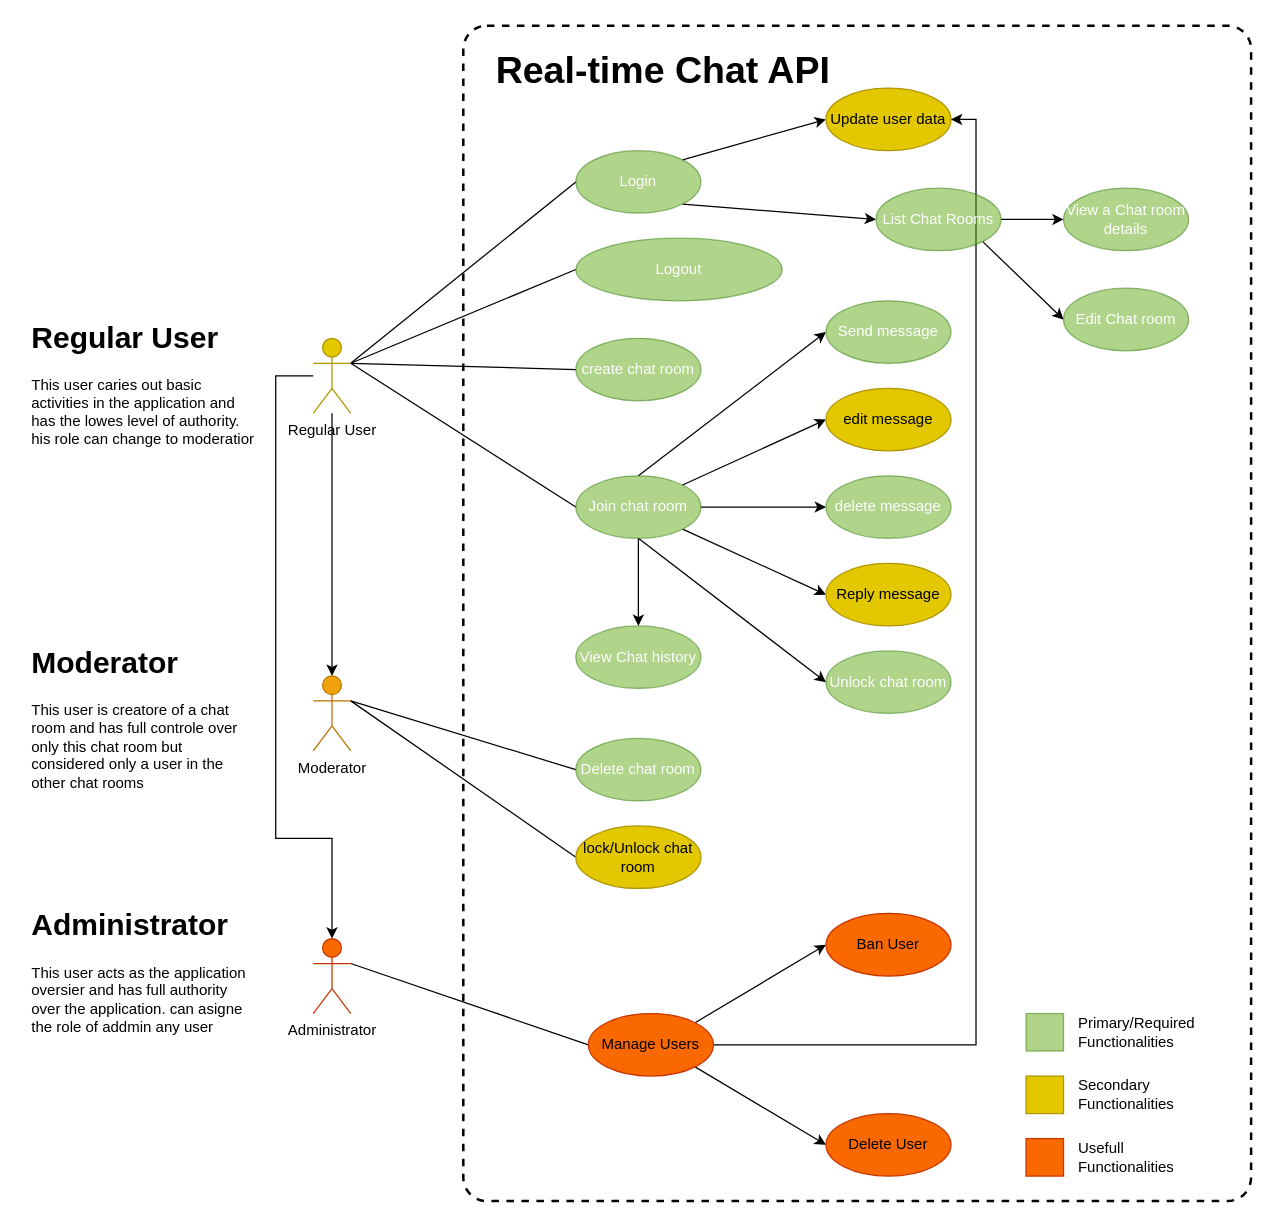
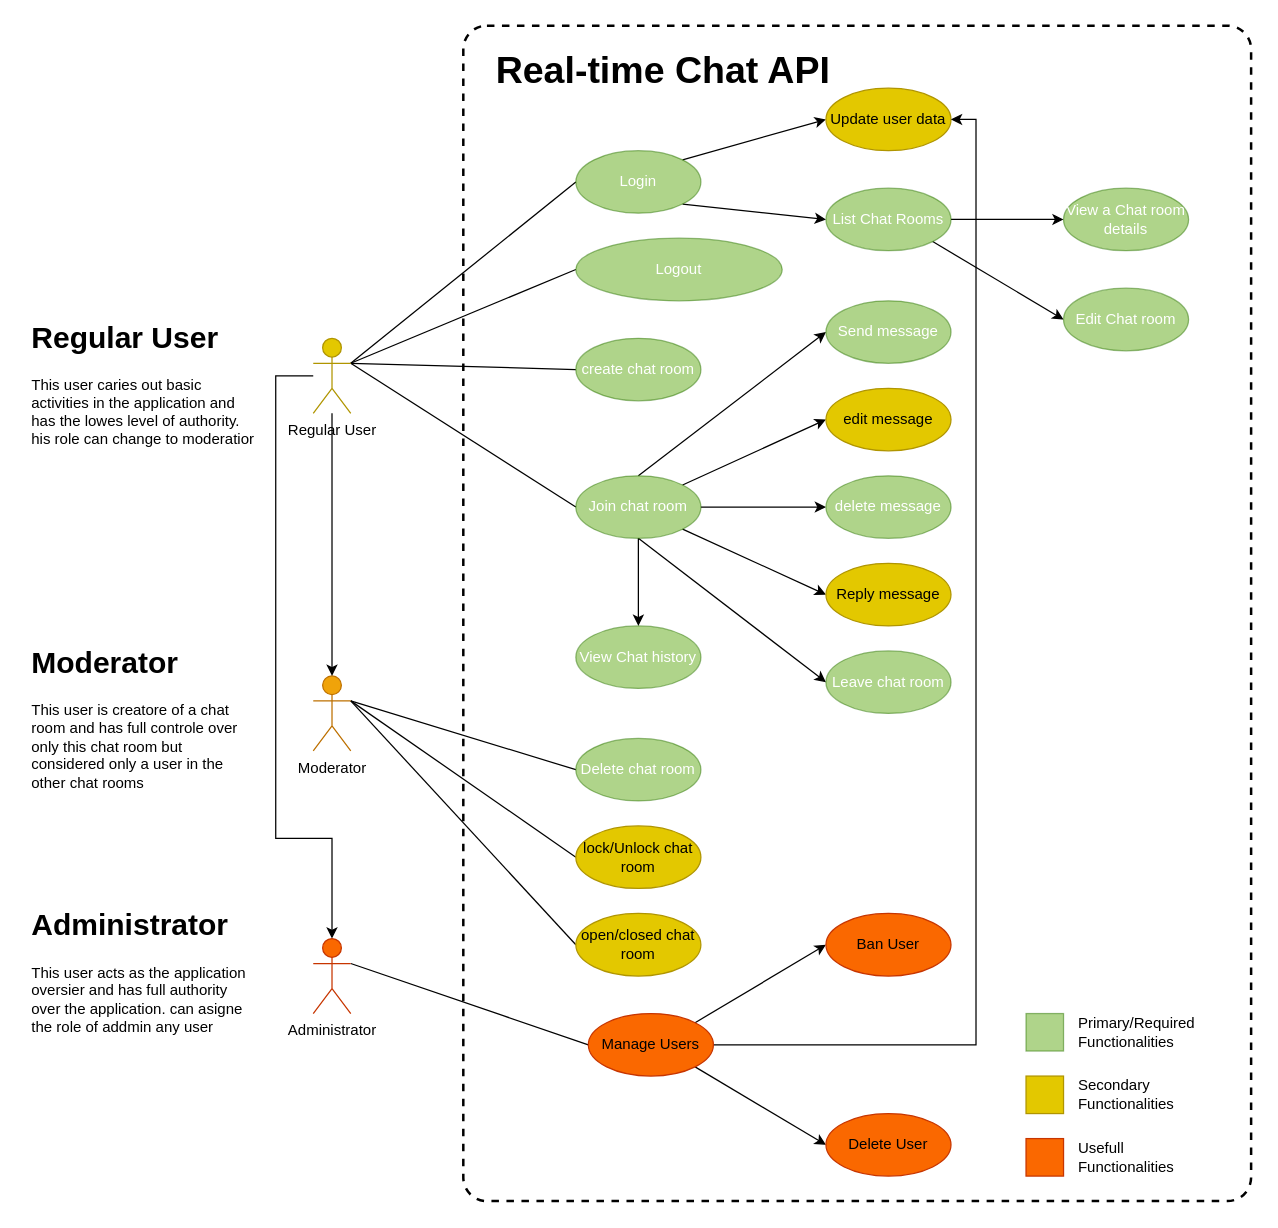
  <mxCell id="0" />
  <mxCell id="1" parent="0" />
  <mxCell id="2" value="" style="rounded=1;whiteSpace=wrap;html=1;fillColor=none;dashed=1;strokeWidth=2;arcSize=3;" vertex="1" parent="1"><mxGeometry x="370" y="20" width="630" height="940" as="geometry" /></mxCell>
  <mxCell id="3" style="rounded=0;orthogonalLoop=1;jettySize=auto;html=1;exitX=1;exitY=0.333;exitDx=0;exitDy=0;exitPerimeter=0;entryX=0;entryY=0.5;entryDx=0;entryDy=0;endArrow=none;endFill=0;" edge="1" parent="1" source="7" target="27"><mxGeometry relative="1" as="geometry" /></mxCell>
  <mxCell id="4" style="rounded=0;orthogonalLoop=1;jettySize=auto;html=1;exitX=1;exitY=0.333;exitDx=0;exitDy=0;exitPerimeter=0;entryX=0;entryY=0.5;entryDx=0;entryDy=0;endArrow=none;endFill=0;" edge="1" parent="1" source="7" target="33"><mxGeometry relative="1" as="geometry" /></mxCell>
  <mxCell id="5" style="rounded=0;orthogonalLoop=1;jettySize=auto;html=1;exitX=1;exitY=0.333;exitDx=0;exitDy=0;exitPerimeter=0;entryX=0;entryY=0.5;entryDx=0;entryDy=0;endArrow=none;endFill=0;" edge="1" parent="1" source="7" target="20"><mxGeometry relative="1" as="geometry" /></mxCell>
  <mxCell id="6" style="rounded=0;orthogonalLoop=1;jettySize=auto;html=1;exitX=1;exitY=0.333;exitDx=0;exitDy=0;exitPerimeter=0;entryX=0;entryY=0.5;entryDx=0;entryDy=0;endArrow=none;endFill=0;" edge="1" parent="1" source="7" target="19"><mxGeometry relative="1" as="geometry" /></mxCell>
  <mxCell id="7" value="Regular User" style="shape=umlActor;verticalLabelPosition=bottom;verticalAlign=top;html=1;outlineConnect=0;fillColor=#e3c800;fontColor=#000000;strokeColor=#B09500;" vertex="1" parent="1"><mxGeometry x="250" y="270" width="30" height="60" as="geometry" /></mxCell>
  <mxCell id="8" style="rounded=0;orthogonalLoop=1;jettySize=auto;html=1;exitX=1;exitY=0.333;exitDx=0;exitDy=0;exitPerimeter=0;entryX=0;entryY=0.5;entryDx=0;entryDy=0;endArrow=none;endFill=0;" edge="1" parent="1" source="11" target="36"><mxGeometry relative="1" as="geometry" /></mxCell>
+ <mxCell id="9" style="rounded=0;orthogonalLoop=1;jettySize=auto;html=1;exitX=1;exitY=0.333;exitDx=0;exitDy=0;exitPerimeter=0;entryX=0;entryY=0.5;entryDx=0;entryDy=0;endArrow=none;endFill=0;" edge="1" parent="1" source="11" target="37"><mxGeometry relative="1" as="geometry" /></mxCell>
  <mxCell id="10" style="rounded=0;orthogonalLoop=1;jettySize=auto;html=1;exitX=1;exitY=0.333;exitDx=0;exitDy=0;exitPerimeter=0;entryX=0;entryY=0.5;entryDx=0;entryDy=0;endArrow=none;endFill=0;" edge="1" parent="1" source="11" target="51"><mxGeometry relative="1" as="geometry" /></mxCell>
  <mxCell id="11" value="Moderator" style="shape=umlActor;verticalLabelPosition=bottom;verticalAlign=top;html=1;outlineConnect=0;fillColor=#f0a30a;fontColor=#000000;strokeColor=#BD7000;" vertex="1" parent="1"><mxGeometry x="250" y="540" width="30" height="60" as="geometry" /></mxCell>
  <mxCell id="12" style="rounded=0;orthogonalLoop=1;jettySize=auto;html=1;exitX=1;exitY=0.333;exitDx=0;exitDy=0;exitPerimeter=0;entryX=0;entryY=0.5;entryDx=0;entryDy=0;endArrow=none;endFill=0;" edge="1" parent="1" source="13" target="42"><mxGeometry relative="1" as="geometry" /></mxCell>
  <mxCell id="13" value="Administrator" style="shape=umlActor;verticalLabelPosition=bottom;verticalAlign=top;html=1;outlineConnect=0;fillColor=#fa6800;fontColor=#000000;strokeColor=#C73500;" vertex="1" parent="1"><mxGeometry x="250" y="750" width="30" height="60" as="geometry" /></mxCell>
  <mxCell id="14" value="&lt;h1&gt;Regular User&amp;nbsp;&lt;/h1&gt;&lt;p&gt;This user caries out basic activities in the application and has the lowes level of authority. his role can change to moderatior&lt;/p&gt;" style="text;html=1;strokeColor=none;fillColor=none;spacing=5;spacingTop=-20;whiteSpace=wrap;overflow=hidden;rounded=0;" vertex="1" parent="1"><mxGeometry x="20" y="250" width="190" height="120" as="geometry" /></mxCell>
  <mxCell id="15" value="&lt;h1&gt;Moderator&amp;nbsp;&lt;/h1&gt;&lt;p&gt;This user is creatore of a chat room and has full controle over only this chat room but considered only a user in the other chat rooms&lt;/p&gt;" style="text;html=1;strokeColor=none;fillColor=none;spacing=5;spacingTop=-20;whiteSpace=wrap;overflow=hidden;rounded=0;" vertex="1" parent="1"><mxGeometry x="20" y="510" width="190" height="130" as="geometry" /></mxCell>
  <mxCell id="16" value="&lt;h1&gt;Administrator&amp;nbsp;&lt;/h1&gt;&lt;p&gt;This user acts as the application oversier and has full authority over the application. can asigne the role of addmin any user&lt;/p&gt;" style="text;html=1;strokeColor=none;fillColor=none;spacing=5;spacingTop=-20;whiteSpace=wrap;overflow=hidden;rounded=0;" vertex="1" parent="1"><mxGeometry x="20" y="720" width="190" height="120" as="geometry" /></mxCell>
  <mxCell id="17" style="rounded=0;orthogonalLoop=1;jettySize=auto;html=1;exitX=1;exitY=0;exitDx=0;exitDy=0;entryX=0;entryY=0.5;entryDx=0;entryDy=0;endArrow=classic;endFill=1;" edge="1" parent="1" source="19" target="38"><mxGeometry relative="1" as="geometry" /></mxCell>
  <mxCell id="18" style="rounded=0;orthogonalLoop=1;jettySize=auto;html=1;exitX=1;exitY=1;exitDx=0;exitDy=0;entryX=0;entryY=0.5;entryDx=0;entryDy=0;" edge="1" parent="1" source="19" target="48"><mxGeometry relative="1" as="geometry" /></mxCell>
  <mxCell id="19" value="Login" style="ellipse;whiteSpace=wrap;html=1;fillColor=#60a917;strokeColor=#2D7600;fontColor=#ffffff;opacity=50;" vertex="1" parent="1"><mxGeometry x="460" y="120" width="100" height="50" as="geometry" /></mxCell>
  <mxCell id="20" value="Logout" style="ellipse;whiteSpace=wrap;html=1;fillColor=#60a917;strokeColor=#2D7600;fontColor=#ffffff;opacity=50;" vertex="1" parent="1"><mxGeometry x="460" y="190" width="165" height="50" as="geometry" /></mxCell>
  <mxCell id="21" style="rounded=0;orthogonalLoop=1;jettySize=auto;html=1;exitX=0.5;exitY=0;exitDx=0;exitDy=0;entryX=0;entryY=0.5;entryDx=0;entryDy=0;" edge="1" parent="1" source="27" target="28"><mxGeometry relative="1" as="geometry" /></mxCell>
  <mxCell id="22" style="rounded=0;orthogonalLoop=1;jettySize=auto;html=1;exitX=1;exitY=0;exitDx=0;exitDy=0;entryX=0;entryY=0.5;entryDx=0;entryDy=0;" edge="1" parent="1" source="27" target="29"><mxGeometry relative="1" as="geometry" /></mxCell>
  <mxCell id="23" style="rounded=0;orthogonalLoop=1;jettySize=auto;html=1;exitX=1;exitY=0.5;exitDx=0;exitDy=0;entryX=0;entryY=0.5;entryDx=0;entryDy=0;" edge="1" parent="1" source="27" target="30"><mxGeometry relative="1" as="geometry" /></mxCell>
  <mxCell id="24" style="rounded=0;orthogonalLoop=1;jettySize=auto;html=1;exitX=1;exitY=1;exitDx=0;exitDy=0;entryX=0;entryY=0.5;entryDx=0;entryDy=0;" edge="1" parent="1" source="27" target="31"><mxGeometry relative="1" as="geometry" /></mxCell>
  <mxCell id="25" style="rounded=0;orthogonalLoop=1;jettySize=auto;html=1;exitX=0.5;exitY=1;exitDx=0;exitDy=0;entryX=0;entryY=0.5;entryDx=0;entryDy=0;" edge="1" parent="1" source="27" target="32"><mxGeometry relative="1" as="geometry" /></mxCell>
  <mxCell id="26" style="rounded=0;orthogonalLoop=1;jettySize=auto;html=1;exitX=0.5;exitY=1;exitDx=0;exitDy=0;entryX=0.5;entryY=0;entryDx=0;entryDy=0;" edge="1" parent="1" source="27" target="45"><mxGeometry relative="1" as="geometry" /></mxCell>
  <mxCell id="27" value="Join chat room" style="ellipse;whiteSpace=wrap;html=1;fillColor=#60a917;strokeColor=#2D7600;fontColor=#ffffff;opacity=50;" vertex="1" parent="1"><mxGeometry x="460" y="380" width="100" height="50" as="geometry" /></mxCell>
  <mxCell id="28" value="Send message" style="ellipse;whiteSpace=wrap;html=1;fillColor=#60a917;strokeColor=#2D7600;fontColor=#ffffff;opacity=50;" vertex="1" parent="1"><mxGeometry x="660" y="240" width="100" height="50" as="geometry" /></mxCell>
  <mxCell id="29" value="edit message" style="ellipse;whiteSpace=wrap;html=1;fillColor=#e3c800;fontColor=#000000;strokeColor=#B09500;" vertex="1" parent="1"><mxGeometry x="660" y="310" width="100" height="50" as="geometry" /></mxCell>
  <mxCell id="30" value="delete message" style="ellipse;whiteSpace=wrap;html=1;fillColor=#60a917;strokeColor=#2D7600;fontColor=#ffffff;opacity=50;" vertex="1" parent="1"><mxGeometry x="660" y="380" width="100" height="50" as="geometry" /></mxCell>
  <mxCell id="31" value="Reply message" style="ellipse;whiteSpace=wrap;html=1;fillColor=#e3c800;strokeColor=#B09500;fontColor=#000000;" vertex="1" parent="1"><mxGeometry x="660" y="450" width="100" height="50" as="geometry" /></mxCell>
- <mxCell id="32" value="Unlock chat room" style="ellipse;whiteSpace=wrap;html=1;fillColor=#60a917;strokeColor=#2D7600;fontColor=#ffffff;opacity=50;" vertex="1" parent="1"><mxGeometry x="660" y="520" width="100" height="50" as="geometry" /></mxCell>
+ <mxCell id="32" value="Leave chat room" style="ellipse;whiteSpace=wrap;html=1;fillColor=#60a917;strokeColor=#2D7600;fontColor=#ffffff;opacity=50;" vertex="1" parent="1"><mxGeometry x="660" y="520" width="100" height="50" as="geometry" /></mxCell>
  <mxCell id="33" value="create chat room" style="ellipse;whiteSpace=wrap;html=1;fillColor=#60a917;strokeColor=#2D7600;fontColor=#ffffff;opacity=50;" vertex="1" parent="1"><mxGeometry x="460" y="270" width="100" height="50" as="geometry" /></mxCell>
  <mxCell id="34" style="edgeStyle=orthogonalEdgeStyle;rounded=0;orthogonalLoop=1;jettySize=auto;html=1;entryX=0.5;entryY=0;entryDx=0;entryDy=0;entryPerimeter=0;" edge="1" parent="1" source="7" target="11"><mxGeometry relative="1" as="geometry" /></mxCell>
  <mxCell id="35" style="edgeStyle=orthogonalEdgeStyle;rounded=0;orthogonalLoop=1;jettySize=auto;html=1;entryX=0.5;entryY=0;entryDx=0;entryDy=0;entryPerimeter=0;" edge="1" parent="1" source="7" target="13"><mxGeometry relative="1" as="geometry"><Array as="points"><mxPoint x="220" y="300" /><mxPoint x="220" y="670" /><mxPoint x="265" y="670" /></Array></mxGeometry></mxCell>
  <mxCell id="36" value="lock/Unlock chat&lt;br&gt;room" style="ellipse;whiteSpace=wrap;html=1;fillColor=#e3c800;strokeColor=#B09500;fontColor=#000000;" vertex="1" parent="1"><mxGeometry x="460" y="660" width="100" height="50" as="geometry" /></mxCell>
+ <mxCell id="37" value="open/closed chat&lt;br&gt;room" style="ellipse;whiteSpace=wrap;html=1;fillColor=#e3c800;strokeColor=#B09500;fontColor=#000000;" vertex="1" parent="1"><mxGeometry x="460" y="730" width="100" height="50" as="geometry" /></mxCell>
  <mxCell id="38" value="Update user data" style="ellipse;whiteSpace=wrap;html=1;fillColor=#e3c800;strokeColor=#B09500;fontColor=#000000;" vertex="1" parent="1"><mxGeometry x="660" y="70" width="100" height="50" as="geometry" /></mxCell>
  <mxCell id="39" style="rounded=0;orthogonalLoop=1;jettySize=auto;html=1;exitX=1;exitY=0;exitDx=0;exitDy=0;entryX=0;entryY=0.5;entryDx=0;entryDy=0;" edge="1" parent="1" source="42" target="43"><mxGeometry relative="1" as="geometry" /></mxCell>
  <mxCell id="40" style="rounded=0;orthogonalLoop=1;jettySize=auto;html=1;exitX=1;exitY=1;exitDx=0;exitDy=0;entryX=0;entryY=0.5;entryDx=0;entryDy=0;" edge="1" parent="1" source="42" target="44"><mxGeometry relative="1" as="geometry" /></mxCell>
  <mxCell id="41" style="edgeStyle=orthogonalEdgeStyle;rounded=0;orthogonalLoop=1;jettySize=auto;html=1;exitX=1;exitY=0.5;exitDx=0;exitDy=0;entryX=1;entryY=0.5;entryDx=0;entryDy=0;" edge="1" parent="1" source="42" target="38"><mxGeometry relative="1" as="geometry" /></mxCell>
  <mxCell id="42" value="Manage Users" style="ellipse;whiteSpace=wrap;html=1;fillColor=#fa6800;fontColor=#000000;strokeColor=#C73500;" vertex="1" parent="1"><mxGeometry x="470" y="810" width="100" height="50" as="geometry" /></mxCell>
  <mxCell id="43" value="Ban User" style="ellipse;whiteSpace=wrap;html=1;fillColor=#fa6800;fontColor=#000000;strokeColor=#C73500;" vertex="1" parent="1"><mxGeometry x="660" y="730" width="100" height="50" as="geometry" /></mxCell>
  <mxCell id="44" value="Delete User" style="ellipse;whiteSpace=wrap;html=1;fillColor=#fa6800;fontColor=#000000;strokeColor=#C73500;" vertex="1" parent="1"><mxGeometry x="660" y="890" width="100" height="50" as="geometry" /></mxCell>
  <mxCell id="45" value="View Chat history" style="ellipse;whiteSpace=wrap;html=1;fillColor=#60a917;strokeColor=#2D7600;fontColor=#ffffff;opacity=50;" vertex="1" parent="1"><mxGeometry x="460" y="500" width="100" height="50" as="geometry" /></mxCell>
  <mxCell id="46" style="edgeStyle=orthogonalEdgeStyle;rounded=0;orthogonalLoop=1;jettySize=auto;html=1;exitX=1;exitY=0.5;exitDx=0;exitDy=0;entryX=0;entryY=0.5;entryDx=0;entryDy=0;" edge="1" parent="1" source="48" target="49"><mxGeometry relative="1" as="geometry" /></mxCell>
  <mxCell id="47" style="rounded=0;orthogonalLoop=1;jettySize=auto;html=1;exitX=1;exitY=1;exitDx=0;exitDy=0;entryX=0;entryY=0.5;entryDx=0;entryDy=0;" edge="1" parent="1" source="48" target="50"><mxGeometry relative="1" as="geometry" /></mxCell>
- <mxCell id="48" value="List Chat Rooms" style="ellipse;whiteSpace=wrap;html=1;fillColor=#60a917;strokeColor=#2D7600;fontColor=#ffffff;opacity=50;" vertex="1" parent="1"><mxGeometry x="700" y="150" width="100" height="50" as="geometry" /></mxCell>
+ <mxCell id="48" value="List Chat Rooms" style="ellipse;whiteSpace=wrap;html=1;fillColor=#60a917;strokeColor=#2D7600;fontColor=#ffffff;opacity=50;" vertex="1" parent="1"><mxGeometry x="660" y="150" width="100" height="50" as="geometry" /></mxCell>
  <mxCell id="49" value="View a Chat room details" style="ellipse;whiteSpace=wrap;html=1;fillColor=#60a917;strokeColor=#2D7600;fontColor=#ffffff;opacity=50;" vertex="1" parent="1"><mxGeometry x="850" y="150" width="100" height="50" as="geometry" /></mxCell>
  <mxCell id="50" value="Edit Chat room" style="ellipse;whiteSpace=wrap;html=1;fillColor=#60a917;strokeColor=#2D7600;fontColor=#ffffff;opacity=50;" vertex="1" parent="1"><mxGeometry x="850" y="230" width="100" height="50" as="geometry" /></mxCell>
  <mxCell id="51" value="Delete chat room" style="ellipse;whiteSpace=wrap;html=1;fillColor=#60a917;strokeColor=#2D7600;fontColor=#ffffff;opacity=50;" vertex="1" parent="1"><mxGeometry x="460" y="590" width="100" height="50" as="geometry" /></mxCell>
  <mxCell id="52" value="&lt;b&gt;&lt;font style=&quot;font-size: 30px;&quot;&gt;Real-time Chat API&lt;/font&gt;&lt;/b&gt;" style="text;html=1;strokeColor=none;fillColor=none;align=center;verticalAlign=middle;whiteSpace=wrap;rounded=0;" vertex="1" parent="1"><mxGeometry x="390" y="40" width="280" height="30" as="geometry" /></mxCell>
  <mxCell id="53" value="" style="rounded=0;whiteSpace=wrap;html=1;fillColor=#60a917;strokeColor=#2D7600;fontColor=#ffffff;opacity=50;" vertex="1" parent="1"><mxGeometry x="820" y="810" width="30" height="30" as="geometry" /></mxCell>
  <mxCell id="54" value="" style="rounded=0;whiteSpace=wrap;html=1;fillColor=#e3c800;strokeColor=#B09500;fontColor=#000000;" vertex="1" parent="1"><mxGeometry x="820" y="860" width="30" height="30" as="geometry" /></mxCell>
  <mxCell id="55" value="" style="rounded=0;whiteSpace=wrap;html=1;fillColor=#fa6800;strokeColor=#C73500;fontColor=#000000;" vertex="1" parent="1"><mxGeometry x="820" y="910" width="30" height="30" as="geometry" /></mxCell>
  <mxCell id="56" value="Primary/Required Functionalities" style="text;html=1;strokeColor=none;fillColor=none;align=left;verticalAlign=middle;whiteSpace=wrap;rounded=0;" vertex="1" parent="1"><mxGeometry x="860" y="810" width="80" height="30" as="geometry" /></mxCell>
  <mxCell id="57" value="Secondary Functionalities" style="text;html=1;strokeColor=none;fillColor=none;align=left;verticalAlign=middle;whiteSpace=wrap;rounded=0;" vertex="1" parent="1"><mxGeometry x="860" y="860" width="80" height="30" as="geometry" /></mxCell>
  <mxCell id="58" value="Usefull Functionalities" style="text;html=1;strokeColor=none;fillColor=none;align=left;verticalAlign=middle;whiteSpace=wrap;rounded=0;" vertex="1" parent="1"><mxGeometry x="860" y="910" width="80" height="30" as="geometry" /></mxCell>
